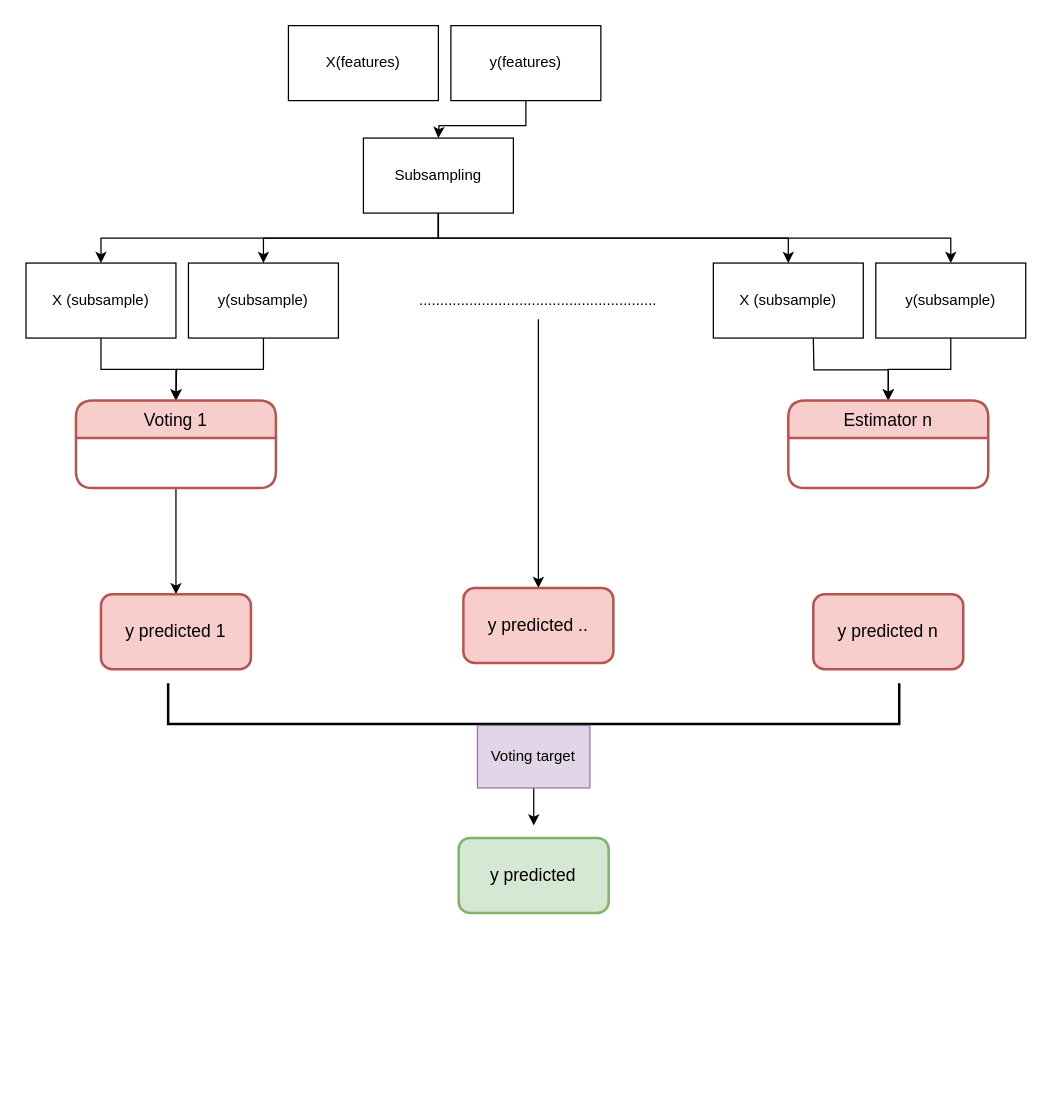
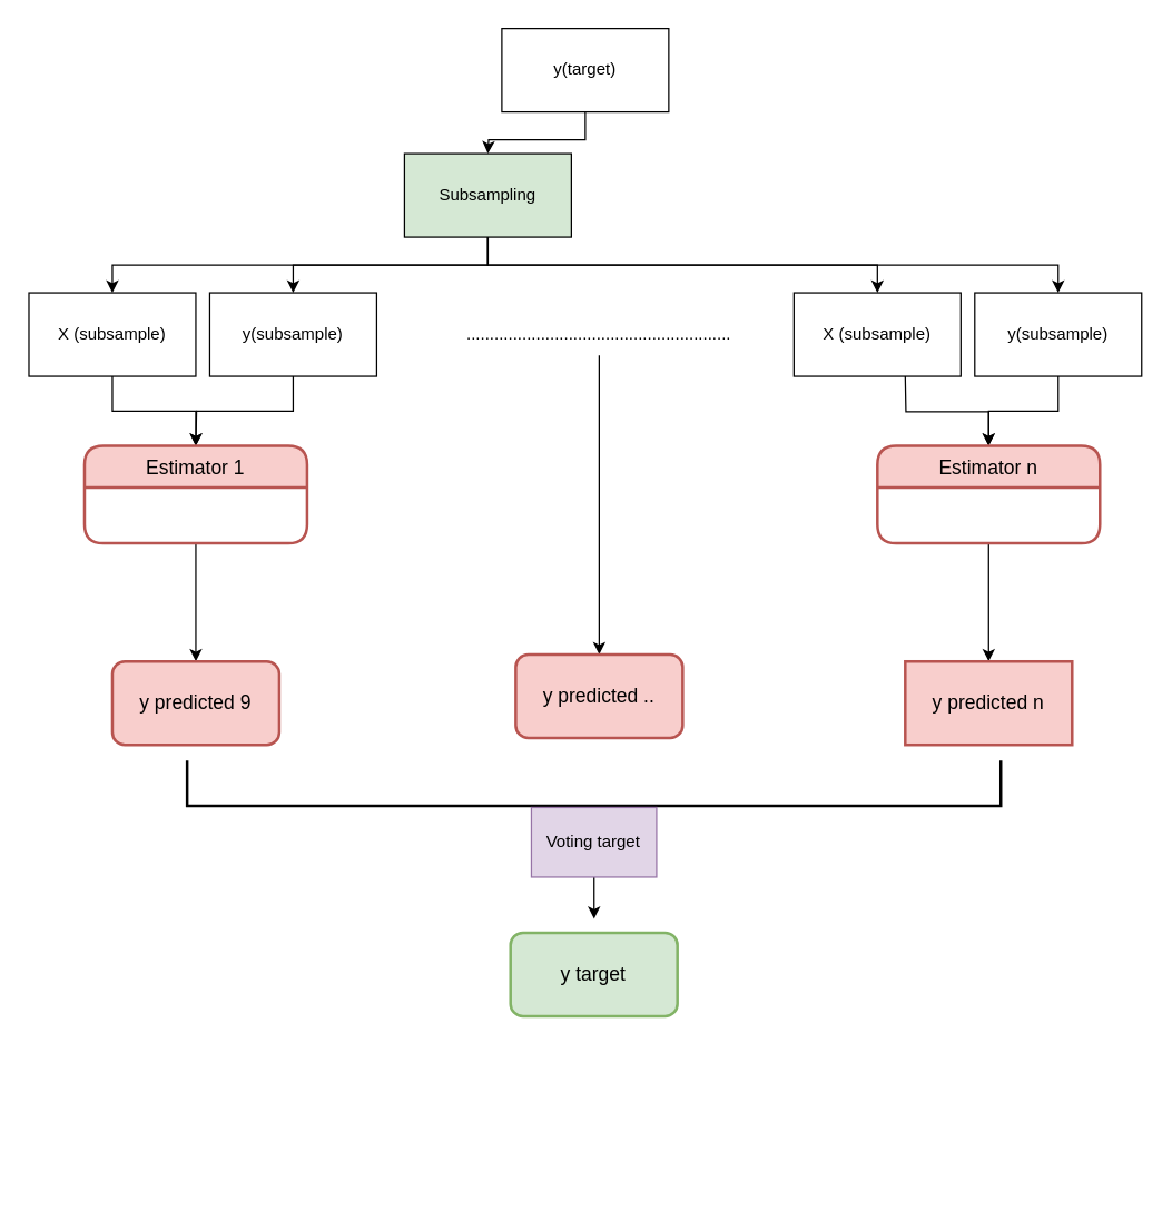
  <mxCell id="0" />
  <mxCell id="1" parent="0" />
- <mxCell id="2" value="X(features)" style="rounded=0;whiteSpace=wrap;html=1;" vertex="1" parent="1"><mxGeometry x="230" y="20" width="120" height="60" as="geometry" /></mxCell>
  <mxCell id="3" style="edgeStyle=orthogonalEdgeStyle;rounded=0;orthogonalLoop=1;jettySize=auto;html=1;exitX=0.5;exitY=1;exitDx=0;exitDy=0;" edge="1" parent="1" source="4"><mxGeometry relative="1" as="geometry"><mxPoint x="350" y="110" as="targetPoint" /></mxGeometry></mxCell>
- <mxCell id="4" value="y(features)" style="rounded=0;whiteSpace=wrap;html=1;" vertex="1" parent="1"><mxGeometry x="360" y="20" width="120" height="60" as="geometry" /></mxCell>
+ <mxCell id="4" value="y(target)" style="rounded=0;whiteSpace=wrap;html=1;" vertex="1" parent="1"><mxGeometry x="360" y="20" width="120" height="60" as="geometry" /></mxCell>
  <mxCell id="5" style="edgeStyle=orthogonalEdgeStyle;rounded=0;orthogonalLoop=1;jettySize=auto;html=1;exitX=0.5;exitY=1;exitDx=0;exitDy=0;" edge="1" parent="1" source="9" target="11"><mxGeometry relative="1" as="geometry" /></mxCell>
  <mxCell id="6" style="edgeStyle=orthogonalEdgeStyle;rounded=0;orthogonalLoop=1;jettySize=auto;html=1;exitX=0.5;exitY=1;exitDx=0;exitDy=0;entryX=0.5;entryY=0;entryDx=0;entryDy=0;" edge="1" parent="1" source="9" target="13"><mxGeometry relative="1" as="geometry" /></mxCell>
  <mxCell id="7" style="edgeStyle=orthogonalEdgeStyle;rounded=0;orthogonalLoop=1;jettySize=auto;html=1;exitX=0.5;exitY=1;exitDx=0;exitDy=0;entryX=0.5;entryY=0;entryDx=0;entryDy=0;" edge="1" parent="1" source="9" target="14"><mxGeometry relative="1" as="geometry" /></mxCell>
  <mxCell id="8" style="edgeStyle=orthogonalEdgeStyle;rounded=0;orthogonalLoop=1;jettySize=auto;html=1;exitX=0.5;exitY=1;exitDx=0;exitDy=0;" edge="1" parent="1" source="9" target="16"><mxGeometry relative="1" as="geometry" /></mxCell>
- <mxCell id="9" value="Subsampling" style="rounded=0;whiteSpace=wrap;html=1;" vertex="1" parent="1"><mxGeometry x="290" y="110" width="120" height="60" as="geometry" /></mxCell>
+ <mxCell id="9" value="Subsampling" style="rounded=0;whiteSpace=wrap;html=1;fillColor=#d5e8d4;" vertex="1" parent="1"><mxGeometry x="290" y="110" width="120" height="60" as="geometry" /></mxCell>
  <mxCell id="10" style="edgeStyle=orthogonalEdgeStyle;rounded=0;orthogonalLoop=1;jettySize=auto;html=1;exitX=0.5;exitY=1;exitDx=0;exitDy=0;entryX=0.5;entryY=0;entryDx=0;entryDy=0;" edge="1" parent="1" source="11" target="20"><mxGeometry relative="1" as="geometry" /></mxCell>
  <mxCell id="11" value="X (subsample)" style="rounded=0;whiteSpace=wrap;html=1;" vertex="1" parent="1"><mxGeometry x="20" y="210" width="120" height="60" as="geometry" /></mxCell>
  <mxCell id="12" style="edgeStyle=orthogonalEdgeStyle;rounded=0;orthogonalLoop=1;jettySize=auto;html=1;exitX=0.5;exitY=1;exitDx=0;exitDy=0;" edge="1" parent="1" source="13"><mxGeometry relative="1" as="geometry"><mxPoint x="140" y="320" as="targetPoint" /></mxGeometry></mxCell>
  <mxCell id="13" value="y(subsample)" style="rounded=0;whiteSpace=wrap;html=1;" vertex="1" parent="1"><mxGeometry x="150" y="210" width="120" height="60" as="geometry" /></mxCell>
  <mxCell id="14" value="X (subsample)" style="rounded=0;whiteSpace=wrap;html=1;" vertex="1" parent="1"><mxGeometry x="570" y="210" width="120" height="60" as="geometry" /></mxCell>
  <mxCell id="15" style="edgeStyle=orthogonalEdgeStyle;rounded=0;orthogonalLoop=1;jettySize=auto;html=1;exitX=0.5;exitY=1;exitDx=0;exitDy=0;" edge="1" parent="1" source="16" target="23"><mxGeometry relative="1" as="geometry" /></mxCell>
  <mxCell id="16" value="y(subsample)" style="rounded=0;whiteSpace=wrap;html=1;" vertex="1" parent="1"><mxGeometry x="700" y="210" width="120" height="60" as="geometry" /></mxCell>
  <mxCell id="17" value="" style="edgeStyle=orthogonalEdgeStyle;rounded=0;orthogonalLoop=1;jettySize=auto;html=1;entryX=0.5;entryY=0;entryDx=0;entryDy=0;" edge="1" parent="1" source="18" target="26"><mxGeometry relative="1" as="geometry"><mxPoint x="430" y="320" as="targetPoint" /></mxGeometry></mxCell>
  <mxCell id="18" value="........................................................." style="text;html=1;strokeColor=none;fillColor=none;align=center;verticalAlign=middle;whiteSpace=wrap;rounded=0;" vertex="1" parent="1"><mxGeometry x="320" y="225" width="220" height="30" as="geometry" /></mxCell>
  <mxCell id="19" value="" style="edgeStyle=orthogonalEdgeStyle;rounded=0;orthogonalLoop=1;jettySize=auto;html=1;" edge="1" parent="1" source="20" target="24"><mxGeometry relative="1" as="geometry" /></mxCell>
- <mxCell id="20" value="Voting 1" style="swimlane;childLayout=stackLayout;horizontal=1;startSize=30;horizontalStack=0;rounded=1;fontSize=14;fontStyle=0;strokeWidth=2;resizeParent=0;resizeLast=1;shadow=0;dashed=0;align=center;fillColor=#f8cecc;strokeColor=#b85450;" vertex="1" parent="1"><mxGeometry x="60" y="320" width="160" height="70" as="geometry" /></mxCell>
+ <mxCell id="20" value="Estimator 1" style="swimlane;childLayout=stackLayout;horizontal=1;startSize=30;horizontalStack=0;rounded=1;fontSize=14;fontStyle=0;strokeWidth=2;resizeParent=0;resizeLast=1;shadow=0;dashed=0;align=center;fillColor=#f8cecc;strokeColor=#b85450;" vertex="1" parent="1"><mxGeometry x="60" y="320" width="160" height="70" as="geometry" /></mxCell>
  <mxCell id="21" style="edgeStyle=orthogonalEdgeStyle;rounded=0;orthogonalLoop=1;jettySize=auto;html=1;exitX=0.5;exitY=1;exitDx=0;exitDy=0;entryX=0.5;entryY=0;entryDx=0;entryDy=0;" edge="1" parent="1" target="23"><mxGeometry relative="1" as="geometry"><mxPoint x="650" y="270" as="sourcePoint" /></mxGeometry></mxCell>
+ <mxCell id="22" value="" style="edgeStyle=orthogonalEdgeStyle;rounded=0;orthogonalLoop=1;jettySize=auto;html=1;" edge="1" parent="1" source="23" target="25"><mxGeometry relative="1" as="geometry" /></mxCell>
  <mxCell id="23" value="Estimator n" style="swimlane;childLayout=stackLayout;horizontal=1;startSize=30;horizontalStack=0;rounded=1;fontSize=14;fontStyle=0;strokeWidth=2;resizeParent=0;resizeLast=1;shadow=0;dashed=0;align=center;fillColor=#f8cecc;strokeColor=#b85450;" vertex="1" parent="1"><mxGeometry x="630" y="320" width="160" height="70" as="geometry" /></mxCell>
- <mxCell id="24" value="y predicted 1" style="whiteSpace=wrap;html=1;fontSize=14;fillColor=#f8cecc;strokeColor=#b85450;fontStyle=0;startSize=30;rounded=1;strokeWidth=2;shadow=0;dashed=0;" vertex="1" parent="1"><mxGeometry x="80" y="475" width="120" height="60" as="geometry" /></mxCell>
- <mxCell id="25" value="y predicted n" style="whiteSpace=wrap;html=1;fontSize=14;fillColor=#f8cecc;strokeColor=#b85450;fontStyle=0;startSize=30;rounded=1;strokeWidth=2;shadow=0;dashed=0;" vertex="1" parent="1"><mxGeometry x="650" y="475" width="120" height="60" as="geometry" /></mxCell>
+ <mxCell id="24" value="y predicted 9" style="whiteSpace=wrap;html=1;fontSize=14;fillColor=#f8cecc;strokeColor=#b85450;fontStyle=0;startSize=30;rounded=1;strokeWidth=2;shadow=0;dashed=0;" vertex="1" parent="1"><mxGeometry x="80" y="475" width="120" height="60" as="geometry" /></mxCell>
+ <mxCell id="25" value="y predicted n" style="whiteSpace=wrap;html=1;fontSize=14;fillColor=#f8cecc;strokeColor=#b85450;fontStyle=0;startSize=30;strokeWidth=2;shadow=0;dashed=0;rounded=0;" vertex="1" parent="1"><mxGeometry x="650" y="475" width="120" height="60" as="geometry" /></mxCell>
  <mxCell id="26" value="y predicted .." style="whiteSpace=wrap;html=1;fontSize=14;fillColor=#f8cecc;strokeColor=#b85450;fontStyle=0;startSize=30;rounded=1;strokeWidth=2;shadow=0;dashed=0;" vertex="1" parent="1"><mxGeometry x="370" y="470" width="120" height="60" as="geometry" /></mxCell>
  <mxCell id="27" value="" style="edgeStyle=orthogonalEdgeStyle;rounded=0;orthogonalLoop=1;jettySize=auto;html=1;startArrow=none;" edge="1" parent="1" source="29"><mxGeometry relative="1" as="geometry"><mxPoint x="426.286" y="660" as="targetPoint" /></mxGeometry></mxCell>
  <mxCell id="28" value="" style="strokeWidth=2;html=1;shape=mxgraph.flowchart.annotation_1;align=left;pointerEvents=1;rotation=-90;" vertex="1" parent="1"><mxGeometry x="410" y="270" width="32.5" height="585" as="geometry" /></mxCell>
  <mxCell id="29" value="Voting target" style="text;html=1;strokeColor=#9673a6;fillColor=#e1d5e7;align=center;verticalAlign=middle;whiteSpace=wrap;rounded=0;" vertex="1" parent="1"><mxGeometry x="381.25" y="580" width="90" height="50" as="geometry" /></mxCell>
- <mxCell id="30" value="y predicted " style="whiteSpace=wrap;html=1;fontSize=14;fillColor=#d5e8d4;strokeColor=#82b366;fontStyle=0;startSize=30;rounded=1;strokeWidth=2;shadow=0;dashed=0;" vertex="1" parent="1"><mxGeometry x="366.25" y="670" width="120" height="60" as="geometry" /></mxCell>
+ <mxCell id="30" value="y target " style="whiteSpace=wrap;html=1;fontSize=14;fillColor=#d5e8d4;strokeColor=#82b366;fontStyle=0;startSize=30;rounded=1;strokeWidth=2;shadow=0;dashed=0;" vertex="1" parent="1"><mxGeometry x="366.25" y="670" width="120" height="60" as="geometry" /></mxCell>
